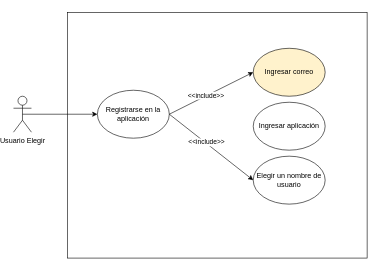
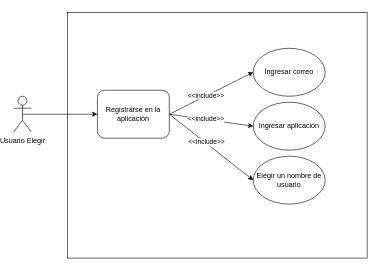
  <mxCell id="0" />
  <mxCell id="1" parent="0" />
  <mxCell id="2" value="" style="rounded=0;whiteSpace=wrap;html=1;" vertex="1" parent="1"><mxGeometry x="110" y="20" width="500" height="410" as="geometry" /></mxCell>
  <mxCell id="3" style="edgeStyle=orthogonalEdgeStyle;rounded=0;orthogonalLoop=1;jettySize=auto;html=1;exitX=0.5;exitY=0.5;exitDx=0;exitDy=0;exitPerimeter=0;entryX=0;entryY=0.5;entryDx=0;entryDy=0;" edge="1" parent="1" source="4" target="5"><mxGeometry relative="1" as="geometry" /></mxCell>
  <mxCell id="4" value="Usuario Elegir" style="shape=umlActor;verticalLabelPosition=bottom;verticalAlign=top;html=1;outlineConnect=0;" vertex="1" parent="1"><mxGeometry x="20" y="160" width="30" height="60" as="geometry" /></mxCell>
- <mxCell id="5" value="Registrarse en la aplicación" style="ellipse;whiteSpace=wrap;html=1;" vertex="1" parent="1"><mxGeometry x="160" y="150" width="120" height="80" as="geometry" /></mxCell>
+ <mxCell id="5" value="Registrarse en la aplicación" style="whiteSpace=wrap;html=1;rounded=1;" vertex="1" parent="1"><mxGeometry x="160" y="150" width="120" height="80" as="geometry" /></mxCell>
  <mxCell id="6" value="Elegir un nombre de usuario" style="ellipse;whiteSpace=wrap;html=1;" vertex="1" parent="1"><mxGeometry x="420" y="260" width="120" height="80" as="geometry" /></mxCell>
  <mxCell id="7" value="Ingresar aplicación" style="ellipse;whiteSpace=wrap;html=1;" vertex="1" parent="1"><mxGeometry x="420" y="170" width="120" height="80" as="geometry" /></mxCell>
- <mxCell id="8" value="Ingresar correo" style="ellipse;whiteSpace=wrap;html=1;fillColor=#fff2cc;" vertex="1" parent="1"><mxGeometry x="420" y="80" width="120" height="80" as="geometry" /></mxCell>
+ <mxCell id="8" value="Ingresar correo" style="ellipse;whiteSpace=wrap;html=1;" vertex="1" parent="1"><mxGeometry x="420" y="80" width="120" height="80" as="geometry" /></mxCell>
  <mxCell id="9" value="" style="endArrow=classic;html=1;rounded=0;exitX=1;exitY=0.5;exitDx=0;exitDy=0;entryX=0;entryY=0.5;entryDx=0;entryDy=0;" edge="1" parent="1" source="5" target="8"><mxGeometry width="50" height="50" relative="1" as="geometry"><mxPoint x="350" y="390" as="sourcePoint" /><mxPoint x="400" y="340" as="targetPoint" /></mxGeometry></mxCell>
  <mxCell id="10" value="&amp;lt;&amp;lt;include&amp;gt;&amp;gt;" style="edgeLabel;html=1;align=center;verticalAlign=middle;resizable=0;points=[];" connectable="0" vertex="1" parent="9"><mxGeometry x="-0.137" y="1" relative="1" as="geometry"><mxPoint as="offset" /></mxGeometry></mxCell>
  <mxCell id="11" value="" style="endArrow=classic;html=1;rounded=0;exitX=1;exitY=0.5;exitDx=0;exitDy=0;entryX=0;entryY=0.5;entryDx=0;entryDy=0;" edge="1" parent="1" source="5" target="6"><mxGeometry width="50" height="50" relative="1" as="geometry"><mxPoint x="290" y="200" as="sourcePoint" /><mxPoint x="430" y="130" as="targetPoint" /></mxGeometry></mxCell>
  <mxCell id="12" value="&amp;lt;&amp;lt;include&amp;gt;&amp;gt;" style="edgeLabel;html=1;align=center;verticalAlign=middle;resizable=0;points=[];" connectable="0" vertex="1" parent="11"><mxGeometry x="-0.137" y="1" relative="1" as="geometry"><mxPoint as="offset" /></mxGeometry></mxCell>
+ <mxCell id="13" value="" style="endArrow=classic;html=1;rounded=0;exitX=1;exitY=0.5;exitDx=0;exitDy=0;entryX=0;entryY=0.5;entryDx=0;entryDy=0;" edge="1" parent="1" source="5" target="7"><mxGeometry width="50" height="50" relative="1" as="geometry"><mxPoint x="300" y="210" as="sourcePoint" /><mxPoint x="440" y="140" as="targetPoint" /></mxGeometry></mxCell>
+ <mxCell id="14" value="&amp;lt;&amp;lt;include&amp;gt;&amp;gt;" style="edgeLabel;html=1;align=center;verticalAlign=middle;resizable=0;points=[];" connectable="0" vertex="1" parent="13"><mxGeometry x="-0.137" y="1" relative="1" as="geometry"><mxPoint as="offset" /></mxGeometry></mxCell>
